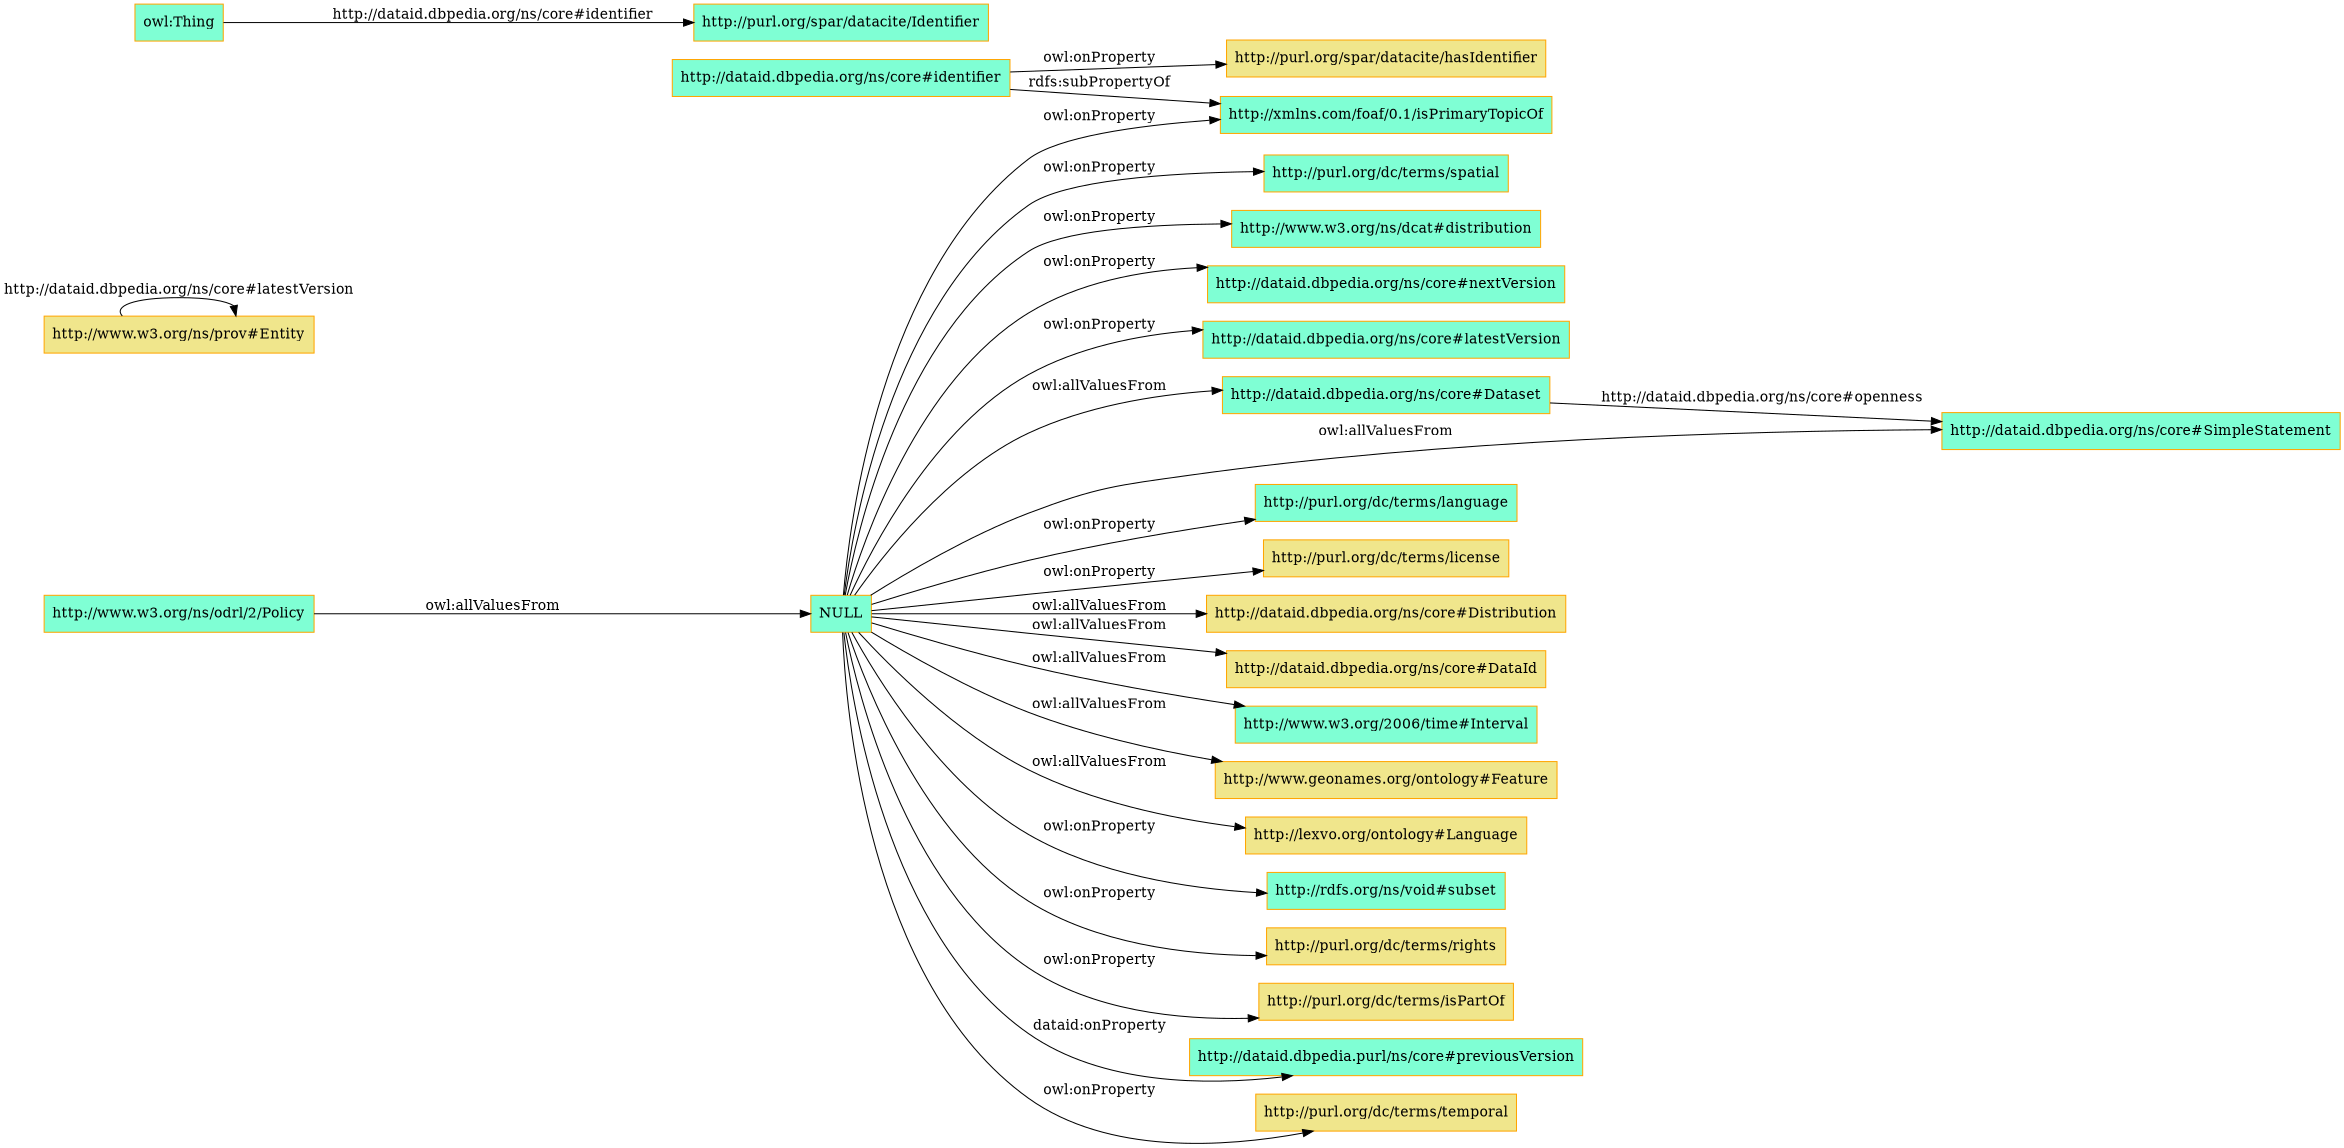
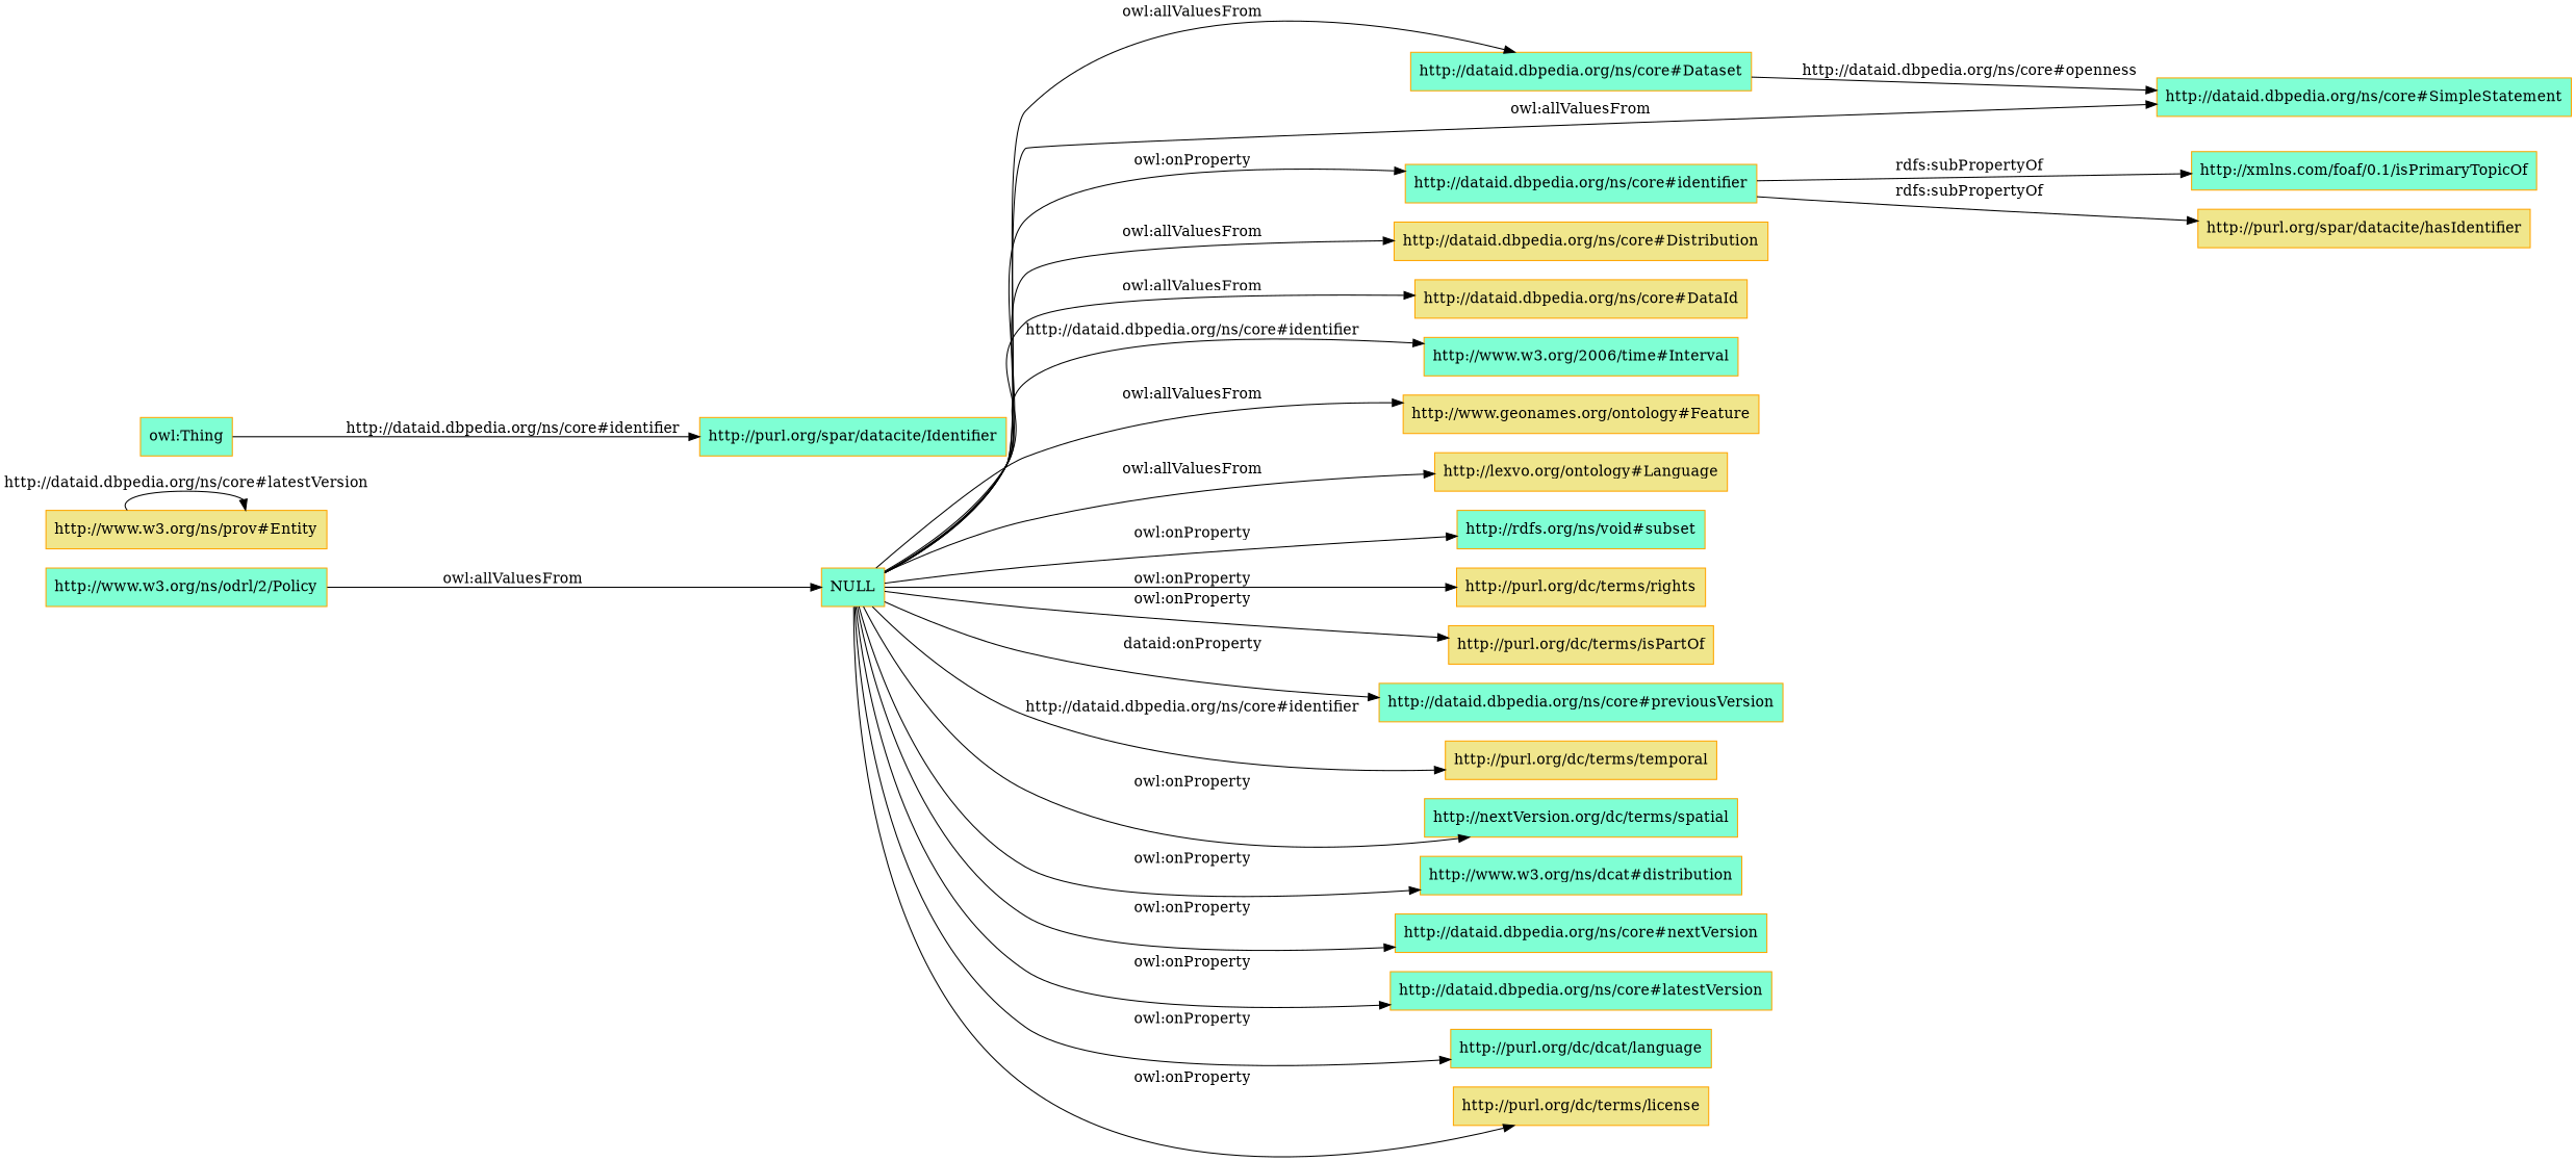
  digraph {
    rankdir=LR
    node [color=orange fillcolor=aquamarine shape=rectangle style=filled]
    "http://dataid.dbpedia.org/ns/core#Dataset"
    "http://dataid.dbpedia.org/ns/core#SimpleStatement"
    "http://www.w3.org/ns/prov#Entity" [fillcolor=khaki]
    "http://dataid.dbpedia.org/ns/core#identifier"
    "http://xmlns.com/foaf/0.1/isPrimaryTopicOf"
    "http://purl.org/spar/datacite/hasIdentifier" [fillcolor=khaki]
    NULL
    "http://dataid.dbpedia.org/ns/core#Distribution" [fillcolor=khaki]
    "http://dataid.dbpedia.org/ns/core#DataId" [fillcolor=khaki]
    "http://www.w3.org/2006/time#Interval"
    "http://www.geonames.org/ontology#Feature" [fillcolor=khaki]
    "http://lexvo.org/ontology#Language" [fillcolor=khaki]
    "http://rdfs.org/ns/void#subset"
    "http://purl.org/dc/terms/rights" [fillcolor=khaki]
    "http://purl.org/dc/terms/isPartOf" [fillcolor=khaki]
-   "http://dataid.dbpedia.org/ns/core#previousVersion" [label="http://dataid.dbpedia.purl/ns/core#previousVersion"]
+   "http://dataid.dbpedia.org/ns/core#previousVersion"
    "http://purl.org/dc/terms/temporal" [fillcolor=khaki]
-   "http://purl.org/dc/terms/spatial"
+   "http://purl.org/dc/terms/spatial" [label="http://nextVersion.org/dc/terms/spatial"]
    "http://www.w3.org/ns/dcat#distribution"
    "http://dataid.dbpedia.org/ns/core#nextVersion"
    "http://dataid.dbpedia.org/ns/core#latestVersion"
-   "http://purl.org/dc/terms/language"
+   "http://purl.org/dc/terms/language" [label="http://purl.org/dc/dcat/language"]
    "http://purl.org/dc/terms/license" [fillcolor=khaki]
    "http://www.w3.org/ns/odrl/2/Policy"
    "owl:Thing"
    "http://purl.org/spar/datacite/Identifier"
    "http://dataid.dbpedia.org/ns/core#Dataset" -> "http://dataid.dbpedia.org/ns/core#SimpleStatement" [label="http://dataid.dbpedia.org/ns/core#openness"]
    "http://www.w3.org/ns/prov#Entity" -> "http://www.w3.org/ns/prov#Entity" [label="http://dataid.dbpedia.org/ns/core#latestVersion"]
    "http://dataid.dbpedia.org/ns/core#identifier" -> "http://xmlns.com/foaf/0.1/isPrimaryTopicOf" [label="rdfs:subPropertyOf"]
-   "http://dataid.dbpedia.org/ns/core#identifier" -> "http://purl.org/spar/datacite/hasIdentifier" [label="owl:onProperty"]
+   "http://dataid.dbpedia.org/ns/core#identifier" -> "http://purl.org/spar/datacite/hasIdentifier" [label="rdfs:subPropertyOf"]
    NULL -> "http://dataid.dbpedia.org/ns/core#Dataset" [label="owl:allValuesFrom"]
    NULL -> "http://dataid.dbpedia.org/ns/core#SimpleStatement" [label="owl:allValuesFrom"]
-   NULL -> "http://xmlns.com/foaf/0.1/isPrimaryTopicOf" [label="owl:onProperty"]
+   NULL -> "http://dataid.dbpedia.org/ns/core#identifier" [label="owl:onProperty"]
    NULL -> "http://dataid.dbpedia.org/ns/core#Distribution" [label="owl:allValuesFrom"]
    NULL -> "http://dataid.dbpedia.org/ns/core#DataId" [label="owl:allValuesFrom"]
-   NULL -> "http://www.w3.org/2006/time#Interval" [label="owl:allValuesFrom"]
+   NULL -> "http://www.w3.org/2006/time#Interval" [label="http://dataid.dbpedia.org/ns/core#identifier"]
    NULL -> "http://www.geonames.org/ontology#Feature" [label="owl:allValuesFrom"]
    NULL -> "http://lexvo.org/ontology#Language" [label="owl:allValuesFrom"]
    NULL -> "http://rdfs.org/ns/void#subset" [label="owl:onProperty"]
    NULL -> "http://purl.org/dc/terms/rights" [label="owl:onProperty"]
    NULL -> "http://purl.org/dc/terms/isPartOf" [label="owl:onProperty"]
    NULL -> "http://dataid.dbpedia.org/ns/core#previousVersion" [label="dataid:onProperty"]
-   NULL -> "http://purl.org/dc/terms/temporal" [label="owl:onProperty"]
+   NULL -> "http://purl.org/dc/terms/temporal" [label="http://dataid.dbpedia.org/ns/core#identifier"]
    NULL -> "http://purl.org/dc/terms/spatial" [label="owl:onProperty"]
    NULL -> "http://www.w3.org/ns/dcat#distribution" [label="owl:onProperty"]
    NULL -> "http://dataid.dbpedia.org/ns/core#nextVersion" [label="owl:onProperty"]
    NULL -> "http://dataid.dbpedia.org/ns/core#latestVersion" [label="owl:onProperty"]
    NULL -> "http://purl.org/dc/terms/language" [label="owl:onProperty"]
    NULL -> "http://purl.org/dc/terms/license" [label="owl:onProperty"]
    "http://www.w3.org/ns/odrl/2/Policy" -> NULL [label="owl:allValuesFrom"]
    "owl:Thing" -> "http://purl.org/spar/datacite/Identifier" [label="http://dataid.dbpedia.org/ns/core#identifier"]
  }
